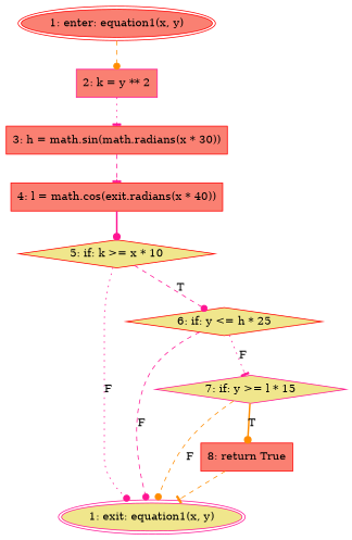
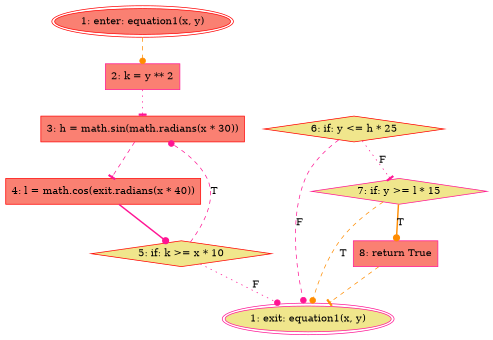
  digraph {
    node [color=red fillcolor=salmon peripheries=1 shape=rectangle style=filled]
    edge [arrowhead=dot color=deeppink style=dashed]
    n1 [label="1: enter: equation1(x, y)" peripheries=2 shape=oval]
    n2 [color=deeppink label="2: k = y ** 2"]
    n3 [label="3: h = math.sin(math.radians(x * 30))"]
    n4 [color=deeppink fillcolor=khaki label="1: exit: equation1(x, y)" peripheries=2 shape=oval]
-   n5 [label="8: return True"]
+   n5 [color=deeppink label="8: return True"]
    n6 [color=deeppink fillcolor=khaki label="7: if: y >= l * 15" shape=diamond]
    n7 [fillcolor=khaki label="6: if: y <= h * 25" shape=diamond]
    n8 [fillcolor=khaki label="5: if: k >= x * 10" shape=diamond]
    n9 [label="4: l = math.cos(exit.radians(x * 40))"]
    n1 -> n2 [color=darkorange]
    n2 -> n3 [arrowhead=tee style=dotted]
    n3 -> n9 [arrowhead=tee]
    n5 -> n4 [arrowhead=tee color=darkorange]
-   n6 -> n4 [color=darkorange label=F]
+   n6 -> n4 [color=darkorange label=T]
    n6 -> n5 [color=darkorange label=T style=bold]
    n7 -> n4 [label=F]
    n7 -> n6 [arrowhead=tee label=F style=dotted]
    n8 -> n4 [label=F style=dotted]
-   n8 -> n7 [label=T]
+   n8 -> n3 [label=T]
    n9 -> n8 [style=bold]
  }
